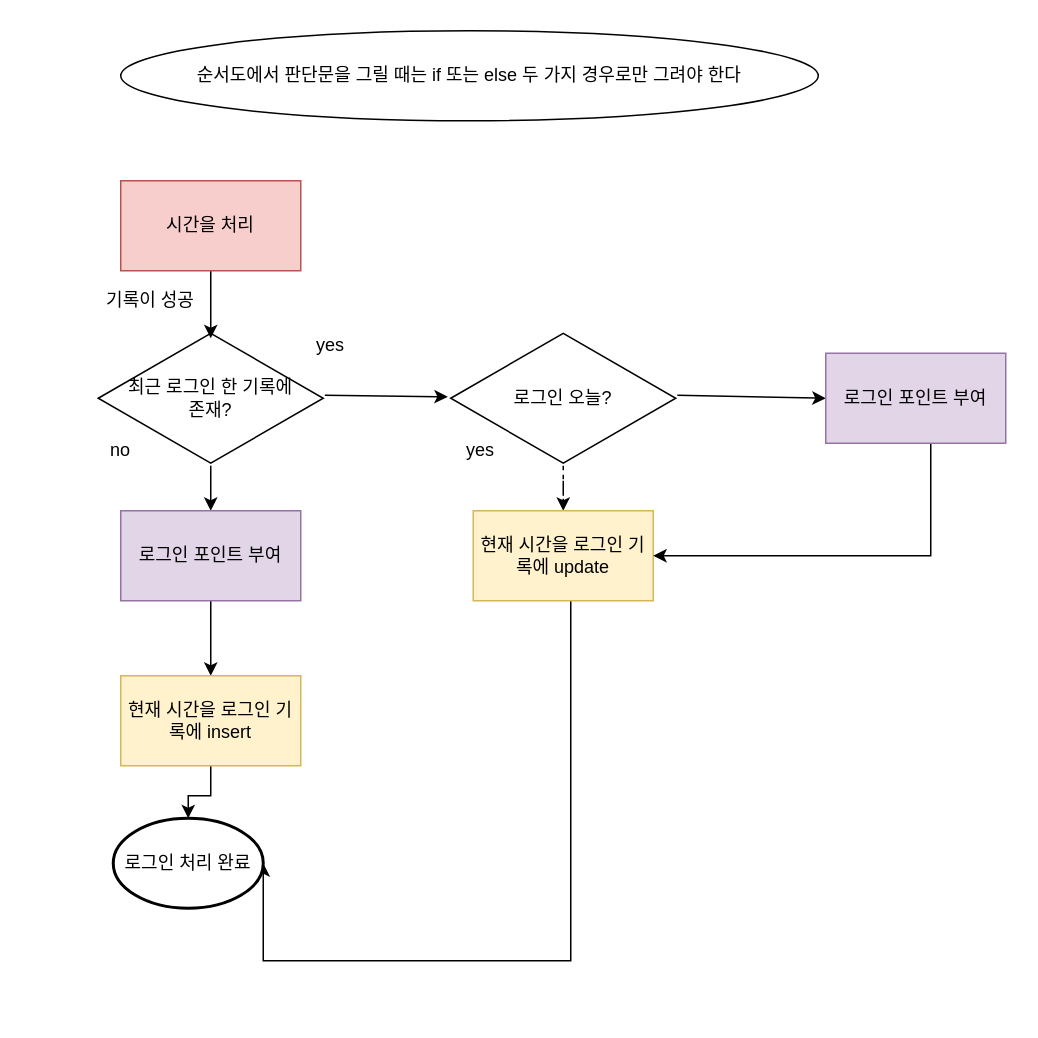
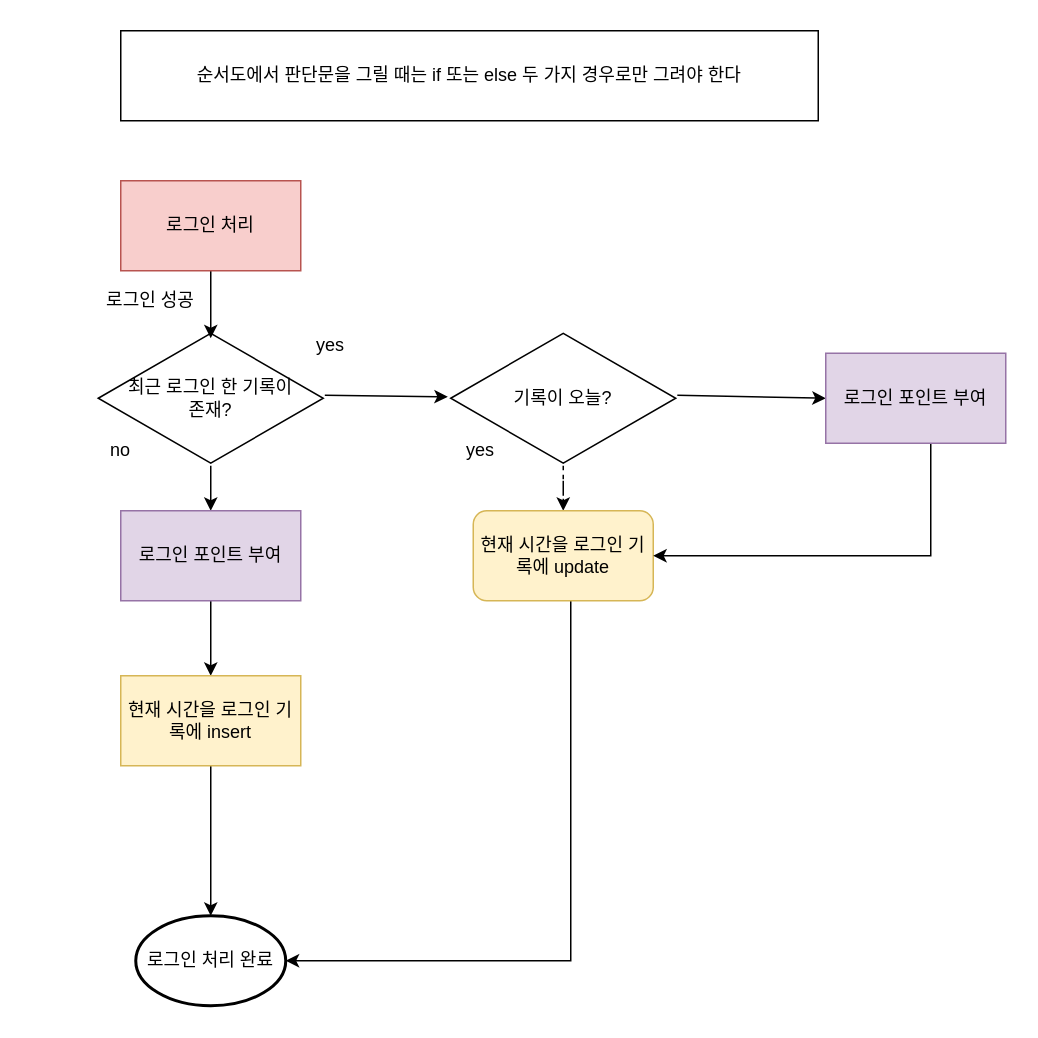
  <mxCell id="0" />
  <mxCell id="1" parent="0" />
  <mxCell id="2" value="" style="edgeStyle=orthogonalEdgeStyle;rounded=0;orthogonalLoop=1;jettySize=auto;html=1;entryX=0.5;entryY=0;entryDx=0;entryDy=0;" edge="1" parent="1" source="3" target="11"><mxGeometry relative="1" as="geometry"><mxPoint x="140" y="380" as="targetPoint" /></mxGeometry></mxCell>
- <mxCell id="3" value="최근 로그인 한 기록에&lt;br&gt;존재?" style="html=1;whiteSpace=wrap;aspect=fixed;shape=isoRectangle;" vertex="1" parent="1"><mxGeometry x="65" y="220" width="150" height="90" as="geometry" /></mxCell>
+ <mxCell id="3" value="최근 로그인 한 기록이&lt;br&gt;존재?" style="html=1;whiteSpace=wrap;aspect=fixed;shape=isoRectangle;" vertex="1" parent="1"><mxGeometry x="65" y="220" width="150" height="90" as="geometry" /></mxCell>
  <mxCell id="4" value="" style="edgeStyle=orthogonalEdgeStyle;rounded=0;orthogonalLoop=1;jettySize=auto;html=1;entryX=0.5;entryY=0;entryDx=0;entryDy=0;dashed=1;" edge="1" parent="1" source="5" target="9"><mxGeometry relative="1" as="geometry"><mxPoint x="375" y="380" as="targetPoint" /></mxGeometry></mxCell>
- <mxCell id="5" value="로그인 오늘?" style="html=1;whiteSpace=wrap;aspect=fixed;shape=isoRectangle;" vertex="1" parent="1"><mxGeometry x="300" y="220" width="150" height="90" as="geometry" /></mxCell>
+ <mxCell id="5" value="기록이 오늘?" style="html=1;whiteSpace=wrap;aspect=fixed;shape=isoRectangle;" vertex="1" parent="1"><mxGeometry x="300" y="220" width="150" height="90" as="geometry" /></mxCell>
  <mxCell id="6" value="" style="endArrow=classic;html=1;rounded=0;exitX=1.007;exitY=0.478;exitDx=0;exitDy=0;exitPerimeter=0;entryX=-0.013;entryY=0.489;entryDx=0;entryDy=0;entryPerimeter=0;" edge="1" parent="1" source="3" target="5"><mxGeometry width="50" height="50" relative="1" as="geometry"><mxPoint x="220" y="270" as="sourcePoint" /><mxPoint x="270" y="220" as="targetPoint" /></mxGeometry></mxCell>
  <mxCell id="7" value="" style="endArrow=classic;html=1;rounded=0;exitX=1.007;exitY=0.478;exitDx=0;exitDy=0;exitPerimeter=0;entryX=0;entryY=0.5;entryDx=0;entryDy=0;" edge="1" parent="1" source="5"><mxGeometry width="50" height="50" relative="1" as="geometry"><mxPoint x="470" y="130" as="sourcePoint" /><mxPoint x="550" y="265" as="targetPoint" /></mxGeometry></mxCell>
  <mxCell id="8" style="edgeStyle=orthogonalEdgeStyle;rounded=0;orthogonalLoop=1;jettySize=auto;html=1;entryX=1;entryY=0.5;entryDx=0;entryDy=0;entryPerimeter=0;" edge="1" parent="1" source="9" target="23"><mxGeometry relative="1" as="geometry"><Array as="points"><mxPoint x="380" y="640" /></Array></mxGeometry></mxCell>
- <mxCell id="9" value="현재 시간을 로그인 기록에 update" style="rounded=0;whiteSpace=wrap;html=1;fillColor=#fff2cc;strokeColor=#d6b656;" vertex="1" parent="1"><mxGeometry x="315" y="340" width="120" height="60" as="geometry" /></mxCell>
+ <mxCell id="9" value="현재 시간을 로그인 기록에 update" style="whiteSpace=wrap;html=1;fillColor=#fff2cc;strokeColor=#d6b656;rounded=1;" vertex="1" parent="1"><mxGeometry x="315" y="340" width="120" height="60" as="geometry" /></mxCell>
  <mxCell id="10" value="" style="edgeStyle=orthogonalEdgeStyle;rounded=0;orthogonalLoop=1;jettySize=auto;html=1;entryX=0.5;entryY=0;entryDx=0;entryDy=0;" edge="1" parent="1" source="11" target="13"><mxGeometry relative="1" as="geometry"><mxPoint x="140" y="620" as="targetPoint" /></mxGeometry></mxCell>
  <mxCell id="11" value="로그인 포인트 부여" style="rounded=0;whiteSpace=wrap;html=1;fillColor=#e1d5e7;strokeColor=#9673a6;" vertex="1" parent="1"><mxGeometry x="80" y="340" width="120" height="60" as="geometry" /></mxCell>
  <mxCell id="12" value="" style="edgeStyle=orthogonalEdgeStyle;rounded=0;orthogonalLoop=1;jettySize=auto;html=1;" edge="1" parent="1" source="13" target="23"><mxGeometry relative="1" as="geometry" /></mxCell>
  <mxCell id="13" value="현재 시간을 로그인 기록에 insert" style="rounded=0;whiteSpace=wrap;html=1;fillColor=#fff2cc;strokeColor=#d6b656;" vertex="1" parent="1"><mxGeometry x="80" y="450" width="120" height="60" as="geometry" /></mxCell>
  <mxCell id="14" style="edgeStyle=orthogonalEdgeStyle;rounded=0;orthogonalLoop=1;jettySize=auto;html=1;entryX=1;entryY=0.5;entryDx=0;entryDy=0;" edge="1" parent="1" source="15" target="9"><mxGeometry relative="1" as="geometry"><mxPoint x="435" y="410" as="targetPoint" /><Array as="points"><mxPoint x="620" y="370" /></Array></mxGeometry></mxCell>
  <mxCell id="15" value="로그인 포인트 부여" style="rounded=0;whiteSpace=wrap;html=1;fillColor=#e1d5e7;strokeColor=#9673a6;" vertex="1" parent="1"><mxGeometry x="550" y="235" width="120" height="60" as="geometry" /></mxCell>
  <mxCell id="16" value="yes" style="rounded=0;whiteSpace=wrap;html=1;strokeColor=none;fillColor=none;" vertex="1" parent="1"><mxGeometry x="160" y="200" width="120" height="60" as="geometry" /></mxCell>
  <mxCell id="17" value="no" style="rounded=0;whiteSpace=wrap;html=1;strokeColor=none;fillColor=none;" vertex="1" parent="1"><mxGeometry x="20" y="270" width="120" height="60" as="geometry" /></mxCell>
  <mxCell id="18" value="yes" style="rounded=0;whiteSpace=wrap;html=1;strokeColor=none;fillColor=none;" vertex="1" parent="1"><mxGeometry x="260" y="270" width="120" height="60" as="geometry" /></mxCell>
  <mxCell id="19" value="" style="edgeStyle=orthogonalEdgeStyle;rounded=0;orthogonalLoop=1;jettySize=auto;html=1;" edge="1" parent="1" source="20"><mxGeometry relative="1" as="geometry"><mxPoint x="140" y="225" as="targetPoint" /></mxGeometry></mxCell>
- <mxCell id="20" value="시간을 처리" style="rounded=0;whiteSpace=wrap;html=1;fillColor=#f8cecc;strokeColor=#b85450;" vertex="1" parent="1"><mxGeometry x="80" y="120" width="120" height="60" as="geometry" /></mxCell>
- <mxCell id="21" value="순서도에서 판단문을 그릴 때는 if 또는 else 두 가지 경우로만 그려야 한다" style="ellipse;whiteSpace=wrap;html=1;" vertex="1" parent="1"><mxGeometry x="80" width="465" height="60" as="geometry" y="20" /></mxCell>
- <mxCell id="22" value="기록이 성공" style="rounded=0;whiteSpace=wrap;html=1;strokeColor=none;fillColor=none;" vertex="1" parent="1"><mxGeometry x="40" y="170" width="120" height="60" as="geometry" /></mxCell>
- <mxCell id="23" value="로그인 처리 완료" style="strokeWidth=2;html=1;shape=mxgraph.flowchart.start_1;whiteSpace=wrap;" vertex="1" parent="1"><mxGeometry x="75" y="545" width="100" height="60" as="geometry" /></mxCell>
+ <mxCell id="20" value="로그인 처리" style="rounded=0;whiteSpace=wrap;html=1;fillColor=#f8cecc;strokeColor=#b85450;" vertex="1" parent="1"><mxGeometry x="80" y="120" width="120" height="60" as="geometry" /></mxCell>
+ <mxCell id="21" value="순서도에서 판단문을 그릴 때는 if 또는 else 두 가지 경우로만 그려야 한다" style="rounded=0;whiteSpace=wrap;html=1;" vertex="1" parent="1"><mxGeometry x="80" width="465" height="60" as="geometry" y="20" /></mxCell>
+ <mxCell id="22" value="로그인 성공" style="rounded=0;whiteSpace=wrap;html=1;strokeColor=none;fillColor=none;" vertex="1" parent="1"><mxGeometry x="40" y="170" width="120" height="60" as="geometry" /></mxCell>
+ <mxCell id="23" value="로그인 처리 완료" style="strokeWidth=2;html=1;shape=mxgraph.flowchart.start_1;whiteSpace=wrap;" vertex="1" parent="1"><mxGeometry x="90" y="610" width="100" height="60" as="geometry" /></mxCell>
